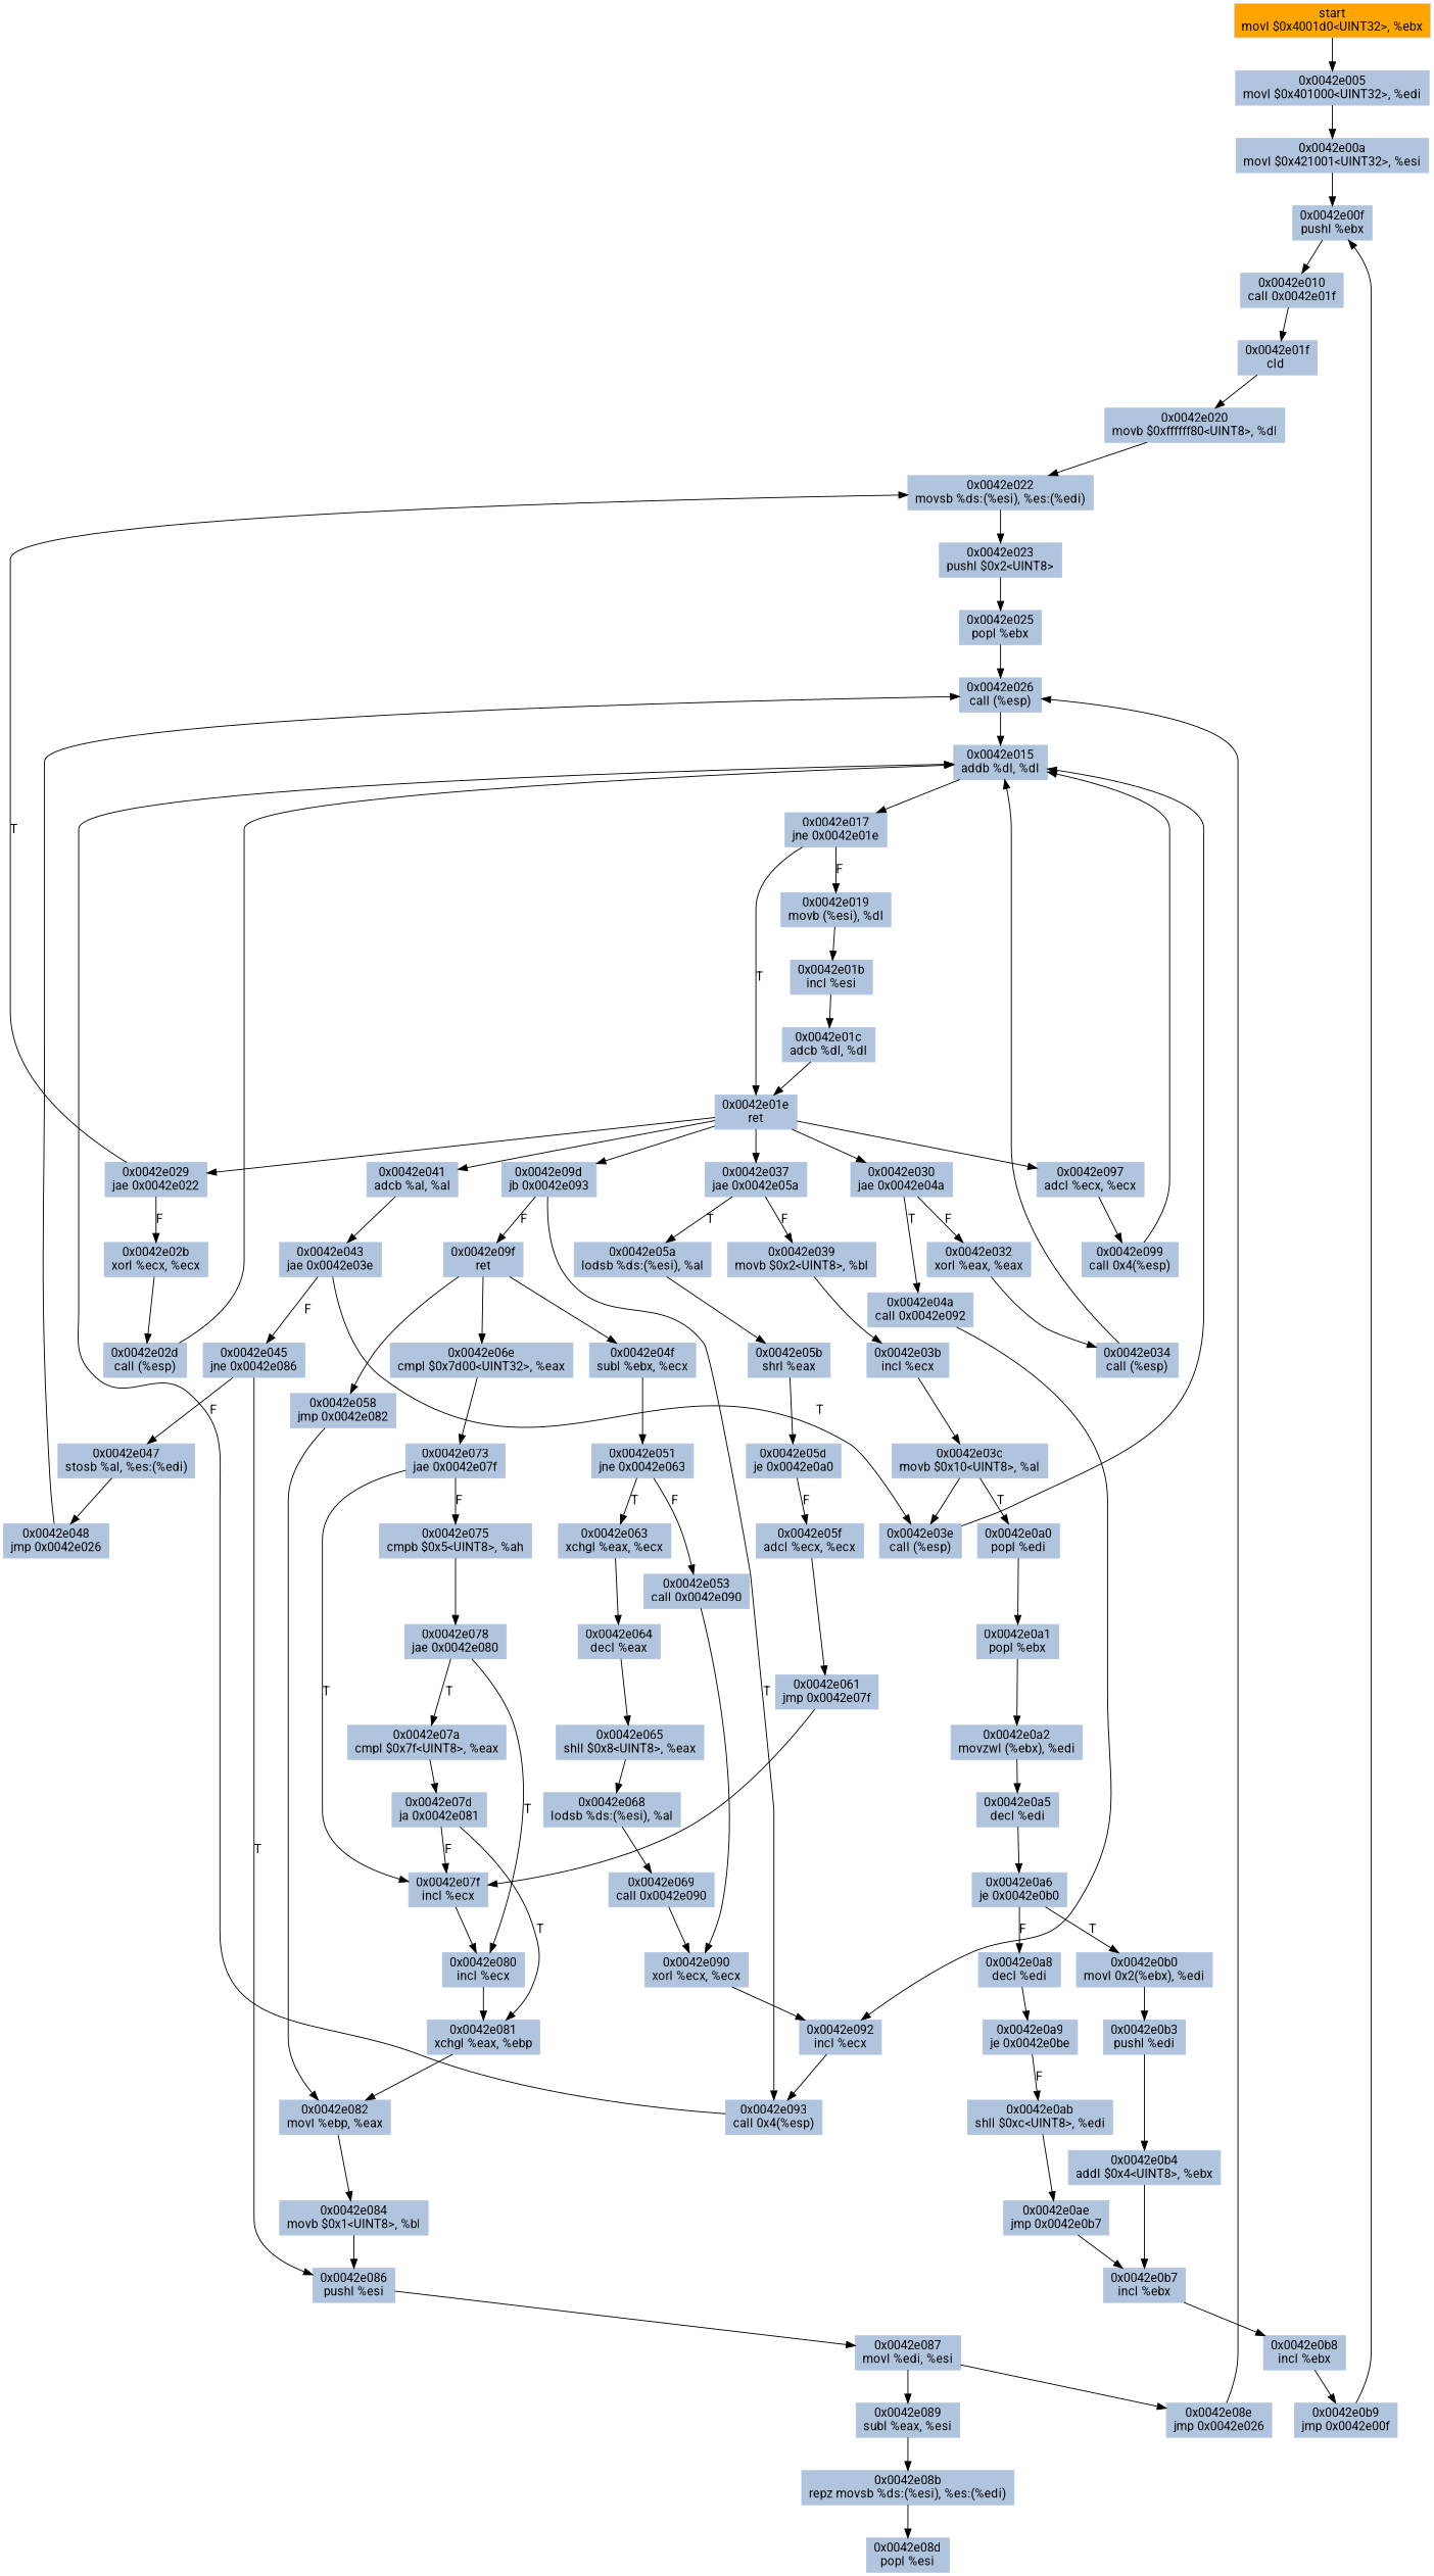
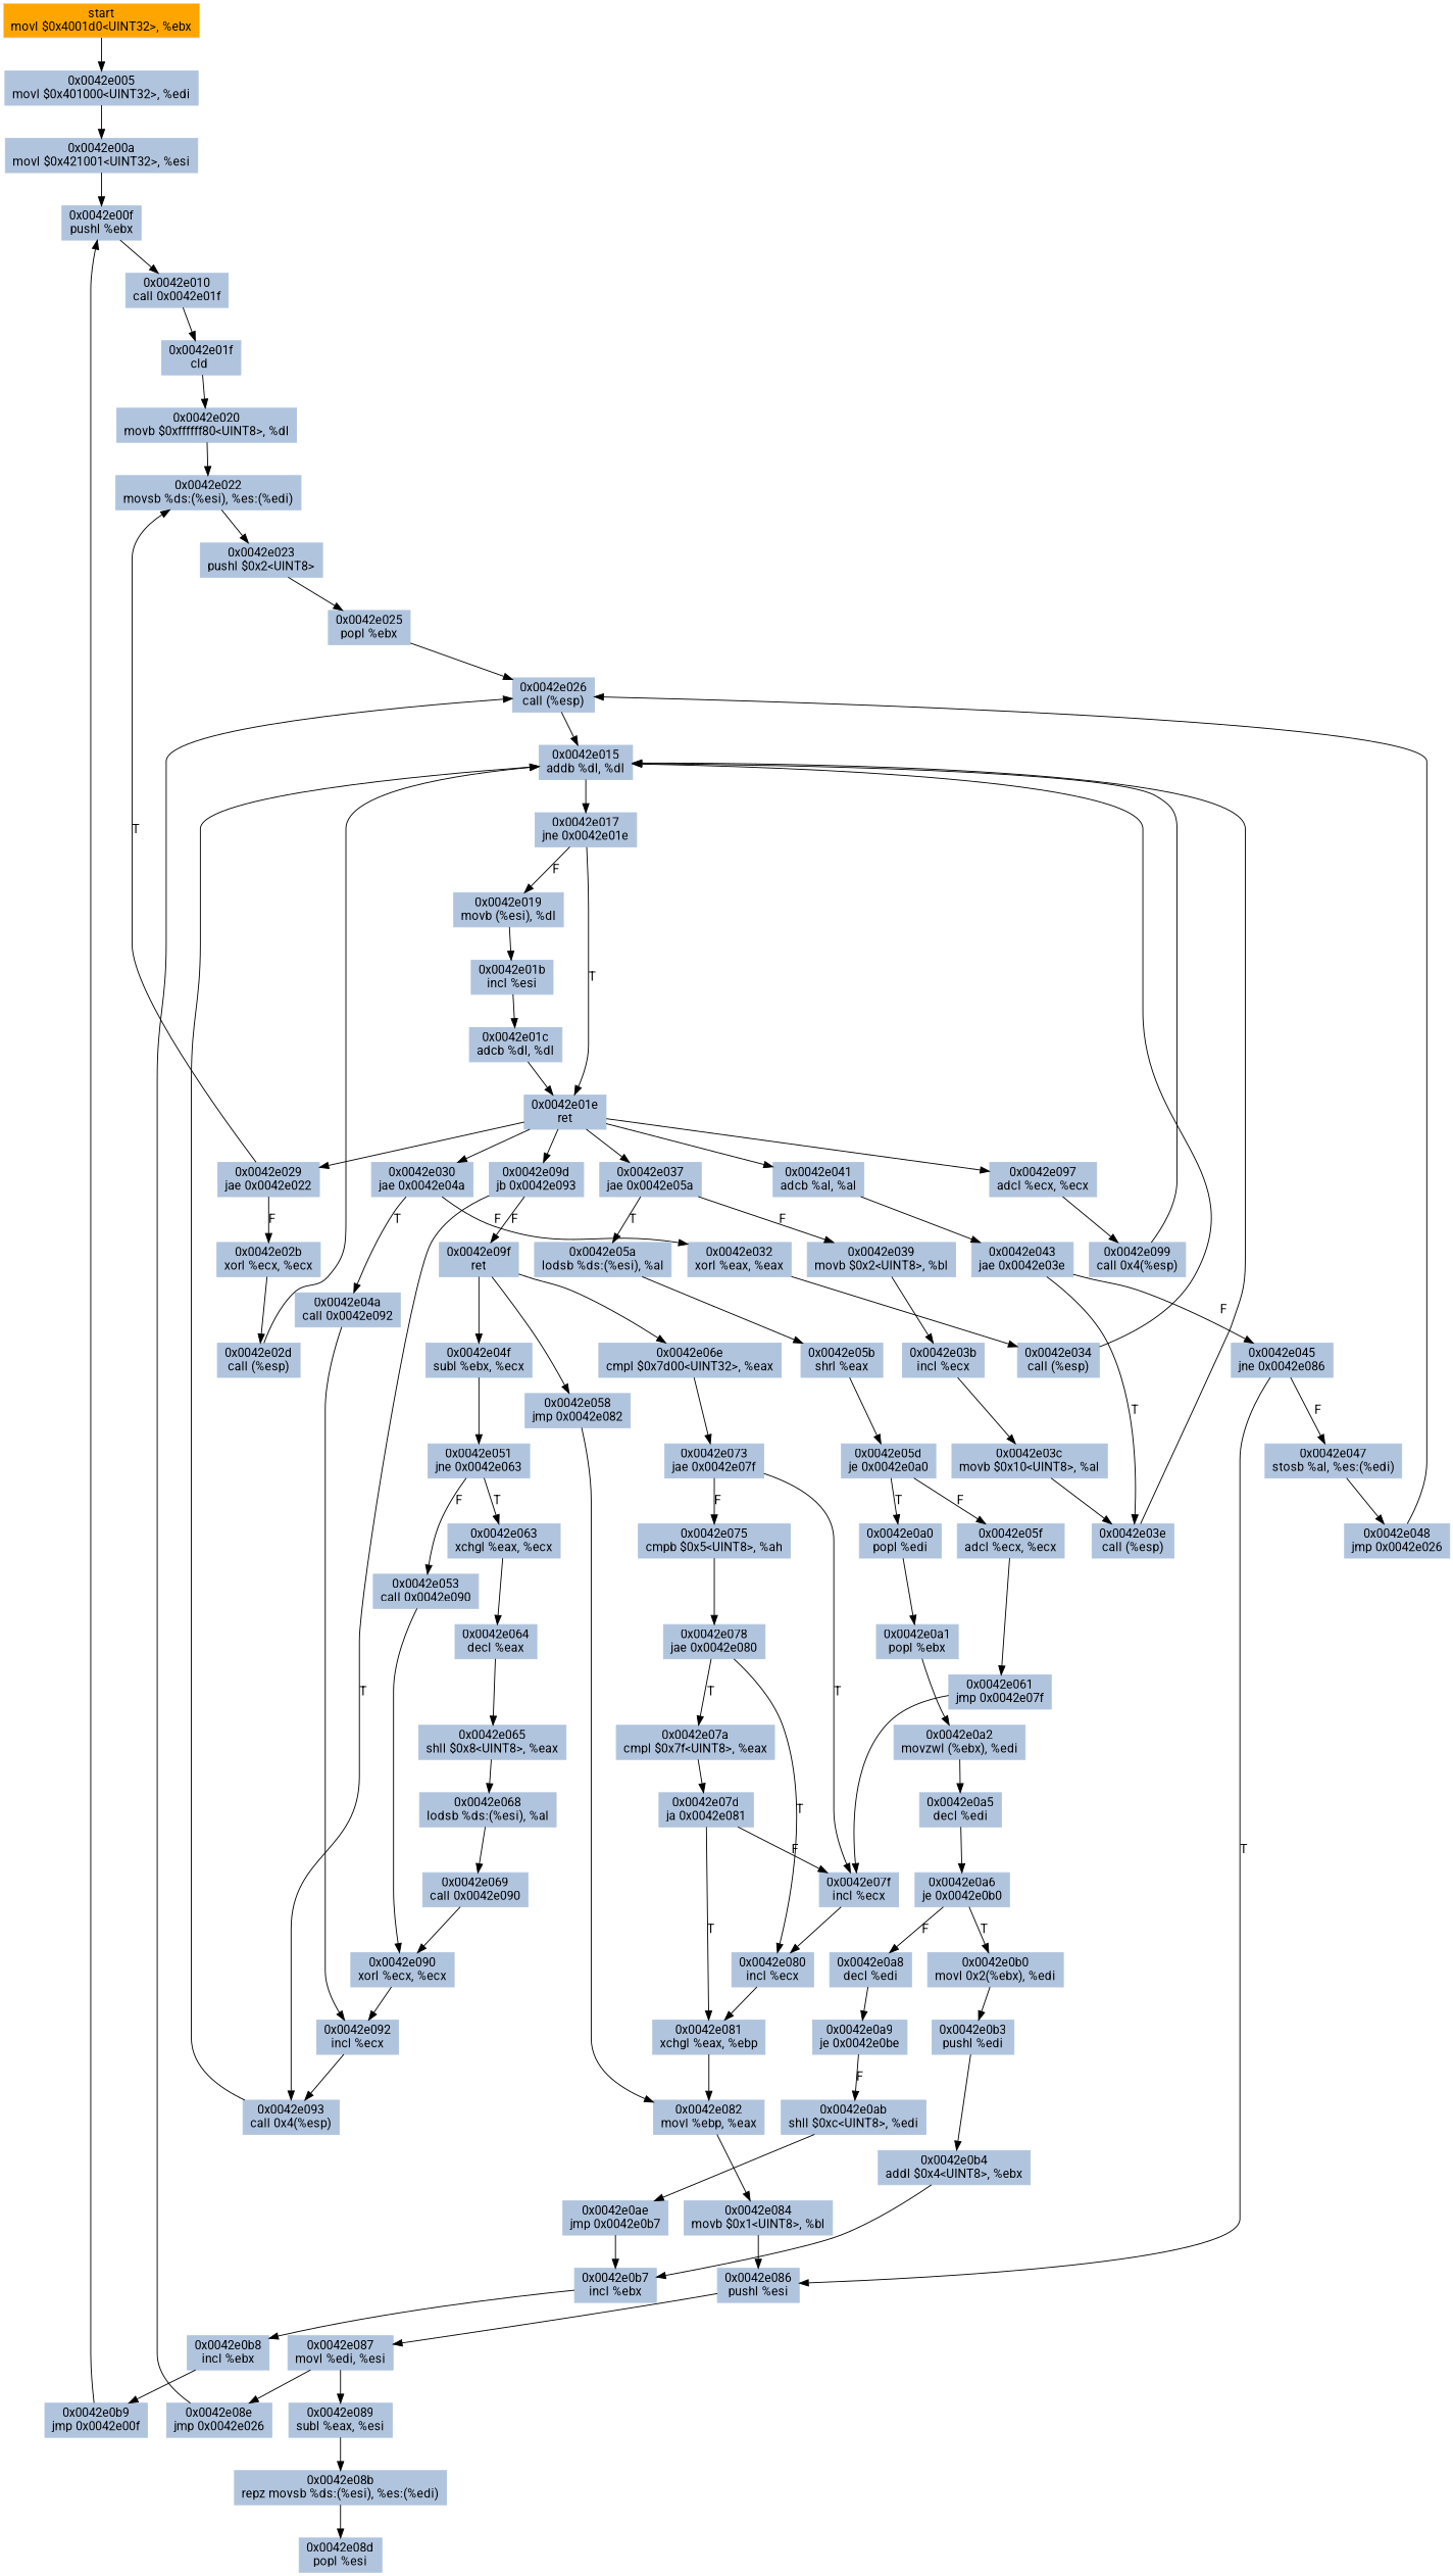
  digraph {
    fontname=Roboto
    node [color=lightsteelblue fillcolor=lightsteelblue fontname=Roboto shape=rectangle style=filled]
    edge [color="#000000" fontname=Roboto]
    n1 [color=lightgrey fillcolor=orange label="start\nmovl $0x4001d0<UINT32>, %ebx"]
    n2 [label="0x0042e005\nmovl $0x401000<UINT32>, %edi"]
    n3 [label="0x0042e00a\nmovl $0x421001<UINT32>, %esi"]
    n4 [label="0x0042e00f\npushl %ebx"]
    n5 [label="0x0042e010\ncall 0x0042e01f"]
    n6 [label="0x0042e01f\ncld "]
    n7 [label="0x0042e020\nmovb $0xffffff80<UINT8>, %dl"]
    n8 [label="0x0042e022\nmovsb %ds:(%esi), %es:(%edi)"]
    n9 [label="0x0042e023\npushl $0x2<UINT8>"]
    n10 [label="0x0042e025\npopl %ebx"]
    n11 [label="0x0042e026\ncall (%esp)"]
    n12 [label="0x0042e015\naddb %dl, %dl"]
    n13 [label="0x0042e017\njne 0x0042e01e"]
    n14 [label="0x0042e019\nmovb (%esi), %dl"]
    n15 [label="0x0042e01e\nret"]
    n16 [label="0x0042e01b\nincl %esi"]
    n17 [label="0x0042e029\njae 0x0042e022"]
    n18 [label="0x0042e030\njae 0x0042e04a"]
    n19 [label="0x0042e037\njae 0x0042e05a"]
    n20 [label="0x0042e041\nadcb %al, %al"]
    n21 [label="0x0042e097\nadcl %ecx, %ecx"]
    n22 [label="0x0042e09d\njb 0x0042e093"]
    n23 [label="0x0042e01c\nadcb %dl, %dl"]
    n24 [label="0x0042e02b\nxorl %ecx, %ecx"]
    n25 [label="0x0042e032\nxorl %eax, %eax"]
    n26 [label="0x0042e04a\ncall 0x0042e092"]
    n27 [label="0x0042e039\nmovb $0x2<UINT8>, %bl"]
    n28 [label="0x0042e05a\nlodsb %ds:(%esi), %al"]
    n29 [label="0x0042e043\njae 0x0042e03e"]
    n30 [label="0x0042e099\ncall 0x4(%esp)"]
    n31 [label="0x0042e093\ncall 0x4(%esp)"]
    n32 [label="0x0042e09f\nret"]
    n33 [label="0x0042e02d\ncall (%esp)"]
    n34 [label="0x0042e034\ncall (%esp)"]
    n35 [label="0x0042e092\nincl %ecx"]
    n36 [label="0x0042e03b\nincl %ecx"]
    n37 [label="0x0042e05b\nshrl %eax"]
    n38 [label="0x0042e03c\nmovb $0x10<UINT8>, %al"]
    n39 [label="0x0042e03e\ncall (%esp)"]
    n40 [label="0x0042e045\njne 0x0042e086"]
    n41 [label="0x0042e086\npushl %esi"]
    n42 [label="0x0042e047\nstosb %al, %es:(%edi)"]
    n43 [label="0x0042e087\nmovl %edi, %esi"]
    n44 [label="0x0042e048\njmp 0x0042e026"]
    n45 [label="0x0042e089\nsubl %eax, %esi"]
    n46 [label="0x0042e08e\njmp 0x0042e026"]
    n47 [label="0x0042e08b\nrepz movsb %ds:(%esi), %es:(%edi)"]
    n48 [label="0x0042e08d\npopl %esi"]
    n49 [label="0x0042e05d\nje 0x0042e0a0"]
    n50 [label="0x0042e05f\nadcl %ecx, %ecx"]
    n51 [label="0x0042e0a0\npopl %edi"]
    n52 [label="0x0042e061\njmp 0x0042e07f"]
    n53 [label="0x0042e0a1\npopl %ebx"]
    n54 [label="0x0042e07f\nincl %ecx"]
    n55 [label="0x0042e080\nincl %ecx"]
    n56 [label="0x0042e081\nxchgl %eax, %ebp"]
    n57 [label="0x0042e082\nmovl %ebp, %eax"]
    n58 [label="0x0042e084\nmovb $0x1<UINT8>, %bl"]
    n59 [label="0x0042e04f\nsubl %ebx, %ecx"]
    n60 [label="0x0042e058\njmp 0x0042e082"]
    n61 [label="0x0042e06e\ncmpl $0x7d00<UINT32>, %eax"]
    n62 [label="0x0042e051\njne 0x0042e063"]
    n63 [label="0x0042e073\njae 0x0042e07f"]
    n64 [label="0x0042e053\ncall 0x0042e090"]
    n65 [label="0x0042e063\nxchgl %eax, %ecx"]
    n66 [label="0x0042e090\nxorl %ecx, %ecx"]
    n67 [label="0x0042e064\ndecl %eax"]
    n68 [label="0x0042e065\nshll $0x8<UINT8>, %eax"]
    n69 [label="0x0042e068\nlodsb %ds:(%esi), %al"]
    n70 [label="0x0042e069\ncall 0x0042e090"]
    n71 [label="0x0042e075\ncmpb $0x5<UINT8>, %ah"]
    n72 [label="0x0042e078\njae 0x0042e080"]
    n73 [label="0x0042e07a\ncmpl $0x7f<UINT8>, %eax"]
    n74 [label="0x0042e07d\nja 0x0042e081"]
    n75 [label="0x0042e0a2\nmovzwl (%ebx), %edi"]
    n76 [label="0x0042e0a5\ndecl %edi"]
    n77 [label="0x0042e0a6\nje 0x0042e0b0"]
    n78 [label="0x0042e0a8\ndecl %edi"]
    n79 [label="0x0042e0b0\nmovl 0x2(%ebx), %edi"]
    n80 [label="0x0042e0a9\nje 0x0042e0be"]
    n81 [label="0x0042e0b3\npushl %edi"]
    n82 [label="0x0042e0ab\nshll $0xc<UINT8>, %edi"]
    n83 [label="0x0042e0ae\njmp 0x0042e0b7"]
    n84 [label="0x0042e0b7\nincl %ebx"]
    n85 [label="0x0042e0b8\nincl %ebx"]
    n86 [label="0x0042e0b9\njmp 0x0042e00f"]
    n87 [label="0x0042e0b4\naddl $0x4<UINT8>, %ebx"]
    n1 -> n2
    n2 -> n3
    n3 -> n4
    n4 -> n5
    n5 -> n6
    n6 -> n7
    n7 -> n8
    n8 -> n9
    n9 -> n10
    n10 -> n11
    n11 -> n12
    n12 -> n13
    n13 -> n14 [label=F]
    n13 -> n15 [label=T]
    n14 -> n16
    n15 -> n17
    n15 -> n18
    n15 -> n19
    n15 -> n20
    n15 -> n21
    n15 -> n22
    n16 -> n23
    n17 -> n8 [label=T]
    n17 -> n24 [label=F]
    n18 -> n25 [label=F]
    n18 -> n26 [label=T]
    n19 -> n27 [label=F]
    n19 -> n28 [label=T]
    n20 -> n29
    n21 -> n30
    n22 -> n31 [label=T]
    n22 -> n32 [label=F]
    n23 -> n15
    n24 -> n33
    n25 -> n34
    n26 -> n35
    n27 -> n36
    n28 -> n37
    n29 -> n39 [label=T]
    n29 -> n40 [label=F]
    n30 -> n12
    n31 -> n12
    n32 -> n59
    n32 -> n60
    n32 -> n61
    n33 -> n12
    n34 -> n12
    n35 -> n31
    n36 -> n38
    n37 -> n49
    n38 -> n39
    n39 -> n12
    n40 -> n41 [label=T]
    n40 -> n42 [label=F]
    n41 -> n43
    n42 -> n44
    n43 -> n45
    n43 -> n46
    n44 -> n11
    n45 -> n47
    n46 -> n11
    n47 -> n48
    n49 -> n50 [label=F]
-   n38 -> n51 [label=T]
+   n49 -> n51 [label=T]
    n50 -> n52
    n51 -> n53
    n52 -> n54
    n53 -> n75
    n54 -> n55
    n55 -> n56
    n56 -> n57
    n57 -> n58
    n58 -> n41
    n59 -> n62
    n60 -> n57
    n61 -> n63
    n62 -> n64 [label=F]
    n62 -> n65 [label=T]
    n63 -> n54 [label=T]
    n63 -> n71 [label=F]
    n64 -> n66
    n65 -> n67
    n66 -> n35
    n67 -> n68
    n68 -> n69
    n69 -> n70
    n70 -> n66
    n71 -> n72
    n72 -> n55 [label=T]
    n72 -> n73 [label=T]
    n73 -> n74
    n74 -> n54 [label=F]
    n74 -> n56 [label=T]
    n75 -> n76
    n76 -> n77
    n77 -> n78 [label=F]
    n77 -> n79 [label=T]
    n78 -> n80
    n79 -> n81
    n80 -> n82 [label=F]
    n81 -> n87
    n82 -> n83
    n83 -> n84
    n84 -> n85
    n85 -> n86
    n86 -> n4
    n87 -> n84
  }
